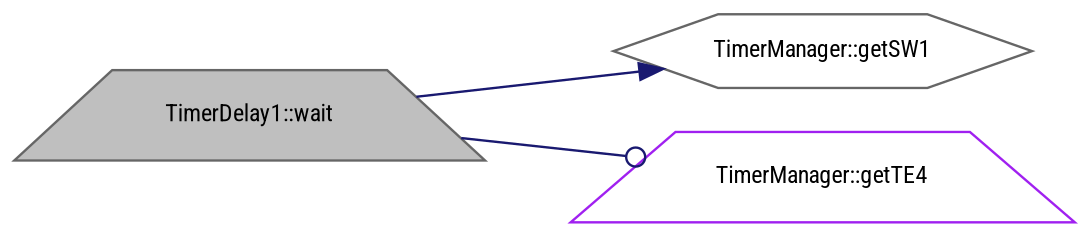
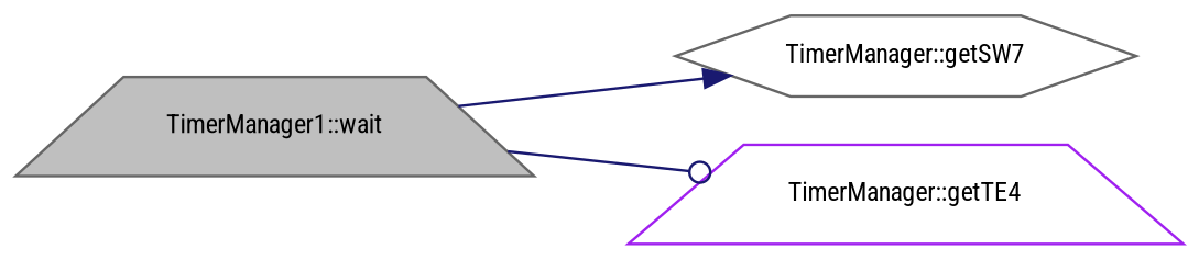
  digraph {
    fontname="Roboto Condensed"
    rankdir=LR
    node [color=gray40 fillcolor=white fontname="Roboto Condensed" fontsize=10 shape=trapezium style=filled]
    edge [color=midnightblue fontname="Roboto Condensed" fontsize=10 labelfontname=Helvetica labelfontsize=10 style=solid]
-   n1 [fillcolor=grey75 fontcolor=black height=0.2 label="TimerDelay1::wait" width=0.4]
-   n2 [height=0.2 label="TimerManager::getSW1" shape=hexagon width=0.4]
+   n1 [fillcolor=grey75 fontcolor=black height=0.2 label="TimerManager1::wait" width=0.4]
+   n2 [height=0.2 label="TimerManager::getSW7" shape=hexagon width=0.4]
    n3 [color=purple height=0.2 label="TimerManager::getTE4" width=0.4]
    n1 -> n2 [arrowhead=normal]
    n1 -> n3 [arrowhead=odot]
  }
